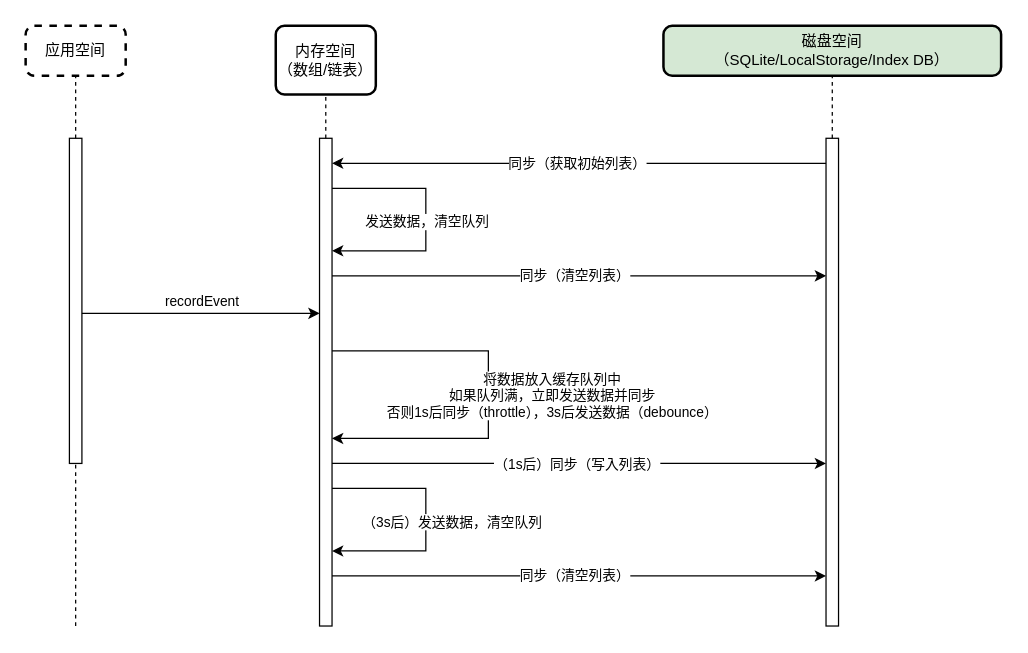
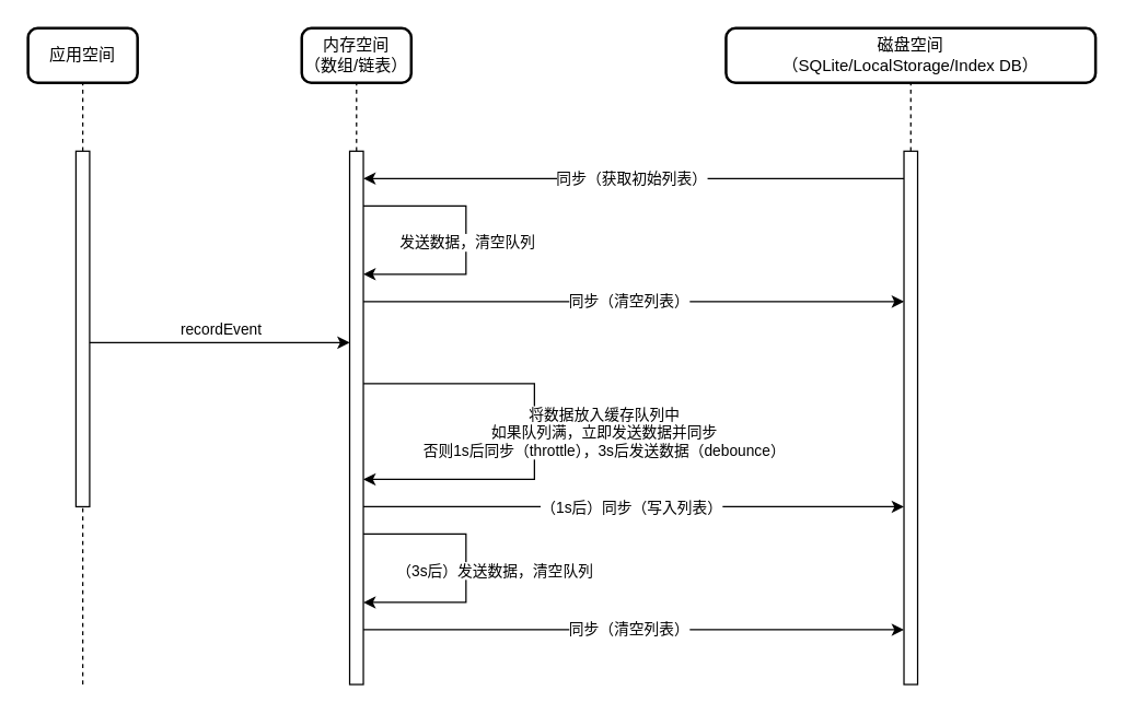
  <mxCell id="0" />
  <mxCell id="1" parent="0" />
- <mxCell id="2" value="内存空间&lt;br&gt;（数组/链表）" style="rounded=1;whiteSpace=wrap;html=1;absoluteArcSize=1;arcSize=14;strokeWidth=2;" vertex="1" parent="1"><mxGeometry x="220" y="20" width="80" height="55" as="geometry" /></mxCell>
- <mxCell id="3" value="磁盘空间&lt;br&gt;（SQLite/LocalStorage/Index DB）" style="rounded=1;whiteSpace=wrap;html=1;absoluteArcSize=1;arcSize=14;strokeWidth=2;fillColor=#d5e8d4;" vertex="1" parent="1"><mxGeometry x="530" y="20" width="270" height="40" as="geometry" /></mxCell>
- <mxCell id="4" value="应用空间" style="rounded=1;whiteSpace=wrap;html=1;absoluteArcSize=1;arcSize=14;strokeWidth=2;dashed=1;" vertex="1" parent="1"><mxGeometry x="20" y="20" width="80" height="40" as="geometry" /></mxCell>
+ <mxCell id="2" value="内存空间&lt;br&gt;（数组/链表）" style="rounded=1;whiteSpace=wrap;html=1;absoluteArcSize=1;arcSize=14;strokeWidth=2;" vertex="1" parent="1"><mxGeometry x="220" y="20" width="80" height="40" as="geometry" /></mxCell>
+ <mxCell id="3" value="磁盘空间&lt;br&gt;（SQLite/LocalStorage/Index DB）" style="rounded=1;whiteSpace=wrap;html=1;absoluteArcSize=1;arcSize=14;strokeWidth=2;" vertex="1" parent="1"><mxGeometry x="530" y="20" width="270" height="40" as="geometry" /></mxCell>
+ <mxCell id="4" value="应用空间" style="rounded=1;whiteSpace=wrap;html=1;absoluteArcSize=1;arcSize=14;strokeWidth=2;" vertex="1" parent="1"><mxGeometry x="20" y="20" width="80" height="40" as="geometry" /></mxCell>
  <mxCell id="5" value="" style="group" vertex="1" connectable="0" parent="1"><mxGeometry x="55" y="110" width="10" height="260" as="geometry" /></mxCell>
  <mxCell id="6" value="" style="html=1;points=[];perimeter=orthogonalPerimeter;" vertex="1" parent="5"><mxGeometry width="10" height="260" as="geometry" /></mxCell>
  <mxCell id="7" value="" style="group" vertex="1" connectable="0" parent="1"><mxGeometry x="255" y="110" width="10" height="390" as="geometry" /></mxCell>
  <mxCell id="8" value="" style="group" vertex="1" connectable="0" parent="7"><mxGeometry width="10" height="390" as="geometry" /></mxCell>
  <mxCell id="9" value="" style="html=1;points=[];perimeter=orthogonalPerimeter;" vertex="1" parent="8"><mxGeometry width="10" height="390" as="geometry" /></mxCell>
  <mxCell id="10" style="edgeStyle=orthogonalEdgeStyle;rounded=0;orthogonalLoop=1;jettySize=auto;html=1;" edge="1" parent="8"><mxGeometry relative="1" as="geometry"><mxPoint x="10" y="170" as="sourcePoint" /><mxPoint x="10" y="240" as="targetPoint" /><Array as="points"><mxPoint x="135" y="170" /><mxPoint x="135" y="240" /></Array></mxGeometry></mxCell>
  <mxCell id="11" value="将数据放入缓存队列中&lt;br&gt;如果队列满，立即发送数据并同步&lt;br&gt;否则1s后同步（throttle），3s后发送数据（debounce）" style="edgeLabel;html=1;align=center;verticalAlign=middle;resizable=0;points=[];" vertex="1" connectable="0" parent="10"><mxGeometry x="0.02" y="1" relative="1" as="geometry"><mxPoint x="49" y="-3" as="offset" /></mxGeometry></mxCell>
  <mxCell id="12" style="edgeStyle=orthogonalEdgeStyle;rounded=0;orthogonalLoop=1;jettySize=auto;html=1;" edge="1" parent="8" source="9" target="9"><mxGeometry relative="1" as="geometry"><Array as="points"><mxPoint x="85" y="40" /><mxPoint x="85" y="90" /></Array></mxGeometry></mxCell>
  <mxCell id="13" value="发送数据，清空队列" style="edgeLabel;html=1;align=center;verticalAlign=middle;resizable=0;points=[];" vertex="1" connectable="0" parent="12"><mxGeometry x="0.04" y="1" relative="1" as="geometry"><mxPoint x="-1" y="-3" as="offset" /></mxGeometry></mxCell>
  <mxCell id="14" value="" style="group" vertex="1" connectable="0" parent="1"><mxGeometry x="660" y="110" width="10" height="390" as="geometry" /></mxCell>
  <mxCell id="15" value="" style="group" vertex="1" connectable="0" parent="14"><mxGeometry width="10" height="390" as="geometry" /></mxCell>
  <mxCell id="16" value="" style="html=1;points=[];perimeter=orthogonalPerimeter;" vertex="1" parent="15"><mxGeometry width="10" height="390" as="geometry" /></mxCell>
  <mxCell id="17" value="" style="endArrow=none;dashed=1;html=1;entryX=0.5;entryY=1;entryDx=0;entryDy=0;exitX=0.5;exitY=0;exitDx=0;exitDy=0;exitPerimeter=0;" edge="1" parent="1" source="16" target="3"><mxGeometry width="50" height="50" relative="1" as="geometry"><mxPoint x="557" y="190" as="sourcePoint" /><mxPoint x="585" y="60" as="targetPoint" /></mxGeometry></mxCell>
  <mxCell id="18" style="edgeStyle=orthogonalEdgeStyle;rounded=0;orthogonalLoop=1;jettySize=auto;html=1;" edge="1" parent="1" source="6" target="9"><mxGeometry relative="1" as="geometry"><Array as="points"><mxPoint x="210" y="250" /><mxPoint x="210" y="250" /></Array></mxGeometry></mxCell>
  <mxCell id="19" value="recordEvent" style="edgeLabel;html=1;align=center;verticalAlign=middle;resizable=0;points=[];" vertex="1" connectable="0" parent="18"><mxGeometry x="-0.116" y="-2" relative="1" as="geometry"><mxPoint x="11" y="-12" as="offset" /></mxGeometry></mxCell>
  <mxCell id="20" style="edgeStyle=orthogonalEdgeStyle;rounded=0;orthogonalLoop=1;jettySize=auto;html=1;" edge="1" parent="1" source="9" target="16"><mxGeometry relative="1" as="geometry"><Array as="points"><mxPoint x="500" y="370" /><mxPoint x="500" y="370" /></Array></mxGeometry></mxCell>
  <mxCell id="21" value="（1s后）同步（写入列表）" style="edgeLabel;html=1;align=center;verticalAlign=middle;resizable=0;points=[];" vertex="1" connectable="0" parent="20"><mxGeometry x="-0.2" y="-1" relative="1" as="geometry"><mxPoint x="37" y="-1" as="offset" /></mxGeometry></mxCell>
  <mxCell id="22" style="edgeStyle=orthogonalEdgeStyle;rounded=0;orthogonalLoop=1;jettySize=auto;html=1;" edge="1" parent="1" source="16" target="9"><mxGeometry relative="1" as="geometry"><Array as="points"><mxPoint x="390" y="130" /><mxPoint x="390" y="130" /></Array></mxGeometry></mxCell>
  <mxCell id="23" value="同步（获取初始列表）" style="edgeLabel;html=1;align=center;verticalAlign=middle;resizable=0;points=[];" vertex="1" connectable="0" parent="22"><mxGeometry x="0.011" y="-1" relative="1" as="geometry"><mxPoint as="offset" /></mxGeometry></mxCell>
  <mxCell id="24" value="" style="endArrow=none;dashed=1;html=1;entryX=0.5;entryY=1.004;entryDx=0;entryDy=0;entryPerimeter=0;" edge="1" parent="1" target="6"><mxGeometry width="50" height="50" relative="1" as="geometry"><mxPoint x="60" y="500" as="sourcePoint" /><mxPoint x="50" y="410" as="targetPoint" /></mxGeometry></mxCell>
  <mxCell id="25" style="edgeStyle=orthogonalEdgeStyle;rounded=0;orthogonalLoop=1;jettySize=auto;html=1;" edge="1" parent="1" source="9" target="16"><mxGeometry relative="1" as="geometry"><Array as="points"><mxPoint x="510" y="220" /><mxPoint x="510" y="220" /></Array></mxGeometry></mxCell>
  <mxCell id="26" value="同步（清空列表）" style="edgeLabel;html=1;align=center;verticalAlign=middle;resizable=0;points=[];" vertex="1" connectable="0" parent="25"><mxGeometry x="0.049" y="1" relative="1" as="geometry"><mxPoint x="-14" as="offset" /></mxGeometry></mxCell>
  <mxCell id="27" style="edgeStyle=orthogonalEdgeStyle;rounded=0;orthogonalLoop=1;jettySize=auto;html=1;" edge="1" parent="1"><mxGeometry relative="1" as="geometry"><mxPoint x="265" y="390" as="sourcePoint" /><mxPoint x="265" y="440" as="targetPoint" /><Array as="points"><mxPoint x="340" y="390" /><mxPoint x="340" y="440" /></Array></mxGeometry></mxCell>
  <mxCell id="28" value="（3s后）发送数据，清空队列" style="edgeLabel;html=1;align=center;verticalAlign=middle;resizable=0;points=[];" vertex="1" connectable="0" parent="27"><mxGeometry x="0.04" y="1" relative="1" as="geometry"><mxPoint x="19" y="-3" as="offset" /></mxGeometry></mxCell>
  <mxCell id="29" style="edgeStyle=orthogonalEdgeStyle;rounded=0;orthogonalLoop=1;jettySize=auto;html=1;" edge="1" parent="1"><mxGeometry relative="1" as="geometry"><mxPoint x="265" y="460" as="sourcePoint" /><mxPoint x="660" y="460" as="targetPoint" /><Array as="points"><mxPoint x="330" y="460" /><mxPoint x="330" y="460" /></Array></mxGeometry></mxCell>
  <mxCell id="30" value="同步（清空列表）" style="edgeLabel;html=1;align=center;verticalAlign=middle;resizable=0;points=[];" vertex="1" connectable="0" parent="29"><mxGeometry x="0.049" y="1" relative="1" as="geometry"><mxPoint x="-14" as="offset" /></mxGeometry></mxCell>
  <mxCell id="31" value="" style="endArrow=none;dashed=1;html=1;entryX=0.5;entryY=1;entryDx=0;entryDy=0;exitX=0.5;exitY=0;exitDx=0;exitDy=0;exitPerimeter=0;" edge="1" parent="1" source="6" target="4"><mxGeometry width="50" height="50" relative="1" as="geometry"><mxPoint x="-675" y="266" as="sourcePoint" /><mxPoint x="-685" y="286" as="targetPoint" /></mxGeometry></mxCell>
  <mxCell id="32" value="" style="endArrow=none;dashed=1;html=1;entryX=0.5;entryY=1;entryDx=0;entryDy=0;exitX=0.5;exitY=0;exitDx=0;exitDy=0;exitPerimeter=0;" edge="1" parent="1" source="9" target="2"><mxGeometry width="50" height="50" relative="1" as="geometry"><mxPoint x="-453" y="316" as="sourcePoint" /><mxPoint x="-463" y="346" as="targetPoint" /></mxGeometry></mxCell>
